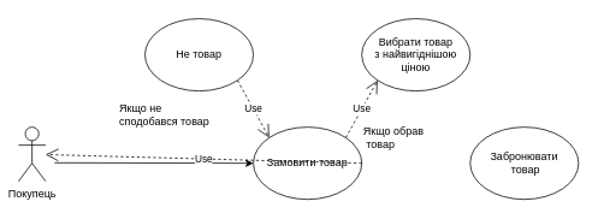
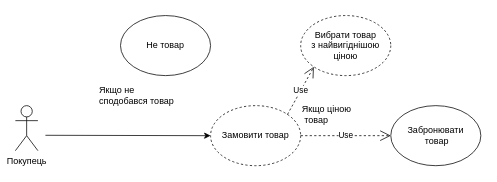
  <mxCell id="0" />
  <mxCell id="1" parent="0" />
  <mxCell id="2" value="Покупець&lt;br&gt;" style="shape=umlActor;verticalLabelPosition=bottom;labelBackgroundColor=#ffffff;verticalAlign=top;html=1;outlineConnect=0;" parent="1" vertex="1"><mxGeometry x="20" y="140" width="30" height="60" as="geometry" /></mxCell>
  <mxCell id="3" value="" style="endArrow=classic;html=1;entryX=0;entryY=0.5;entryDx=0;entryDy=0;" parent="1" target="4" edge="1"><mxGeometry width="50" height="50" relative="1" as="geometry"><mxPoint x="60" y="179.5" as="sourcePoint" /><mxPoint x="160" y="179.5" as="targetPoint" /></mxGeometry></mxCell>
- <mxCell id="4" value="Замовити товар" style="ellipse;whiteSpace=wrap;html=1;" parent="1" vertex="1"><mxGeometry x="280" y="140" width="120" height="80" as="geometry" /></mxCell>
- <mxCell id="5" value="Вибрати товар&lt;br&gt;з найвигіднішою&lt;br&gt;ціною" style="ellipse;whiteSpace=wrap;html=1;" parent="1" vertex="1"><mxGeometry x="400" y="20" width="120" height="80" as="geometry" /></mxCell>
+ <mxCell id="4" value="Замовити товар" style="ellipse;whiteSpace=wrap;html=1;dashed=1;" parent="1" vertex="1"><mxGeometry x="280" y="140" width="120" height="80" as="geometry" /></mxCell>
+ <mxCell id="5" value="Вибрати товар&lt;br&gt;з найвигіднішою&lt;br&gt;ціною" style="ellipse;whiteSpace=wrap;html=1;dashed=1;" parent="1" vertex="1"><mxGeometry x="400" y="20" width="120" height="80" as="geometry" /></mxCell>
  <mxCell id="6" value="Не товар" style="ellipse;whiteSpace=wrap;html=1;" parent="1" vertex="1"><mxGeometry x="160" y="20" width="120" height="80" as="geometry" /></mxCell>
  <mxCell id="7" value="Use" style="endArrow=open;endSize=12;dashed=1;html=1;entryX=0;entryY=1;entryDx=0;entryDy=0;exitX=1;exitY=0;exitDx=0;exitDy=0;" parent="1" source="4" target="5" edge="1"><mxGeometry width="160" relative="1" as="geometry"><mxPoint x="10" y="240" as="sourcePoint" /><mxPoint x="170" y="240" as="targetPoint" /></mxGeometry></mxCell>
- <mxCell id="8" value="Use" style="endArrow=open;endSize=12;dashed=1;html=1;entryX=0;entryY=0;entryDx=0;entryDy=0;exitX=1;exitY=1;exitDx=0;exitDy=0;" parent="1" source="6" target="4" edge="1"><mxGeometry width="160" relative="1" as="geometry"><mxPoint x="10" y="240" as="sourcePoint" /><mxPoint x="170" y="240" as="targetPoint" /></mxGeometry></mxCell>
  <mxCell id="9" value="Забронювати&lt;br&gt;&amp;nbsp;товар" style="ellipse;whiteSpace=wrap;html=1;" parent="1" vertex="1"><mxGeometry x="520" y="140" width="120" height="80" as="geometry" /></mxCell>
- <mxCell id="10" value="Use" style="endArrow=open;endSize=12;dashed=1;html=1;exitX=1;exitY=0.5;exitDx=0;exitDy=0;" parent="1" source="4" target="2" edge="1"><mxGeometry width="160" relative="1" as="geometry"><mxPoint x="392.426" y="161.716" as="sourcePoint" /><mxPoint x="427.574" y="98.284" as="targetPoint" /></mxGeometry></mxCell>
+ <mxCell id="10" value="Use" style="endArrow=open;endSize=12;dashed=1;html=1;entryX=0;entryY=0.5;entryDx=0;entryDy=0;exitX=1;exitY=0.5;exitDx=0;exitDy=0;" parent="1" source="4" target="9" edge="1"><mxGeometry width="160" relative="1" as="geometry"><mxPoint x="392.426" y="161.716" as="sourcePoint" /><mxPoint x="427.574" y="98.284" as="targetPoint" /></mxGeometry></mxCell>
  <mxCell id="11" value="Якщо не &lt;br&gt;сподобався товар" style="text;html=1;resizable=0;points=[];autosize=1;align=left;verticalAlign=top;spacingTop=-4;" parent="1" vertex="1"><mxGeometry x="130" y="110" width="120" height="30" as="geometry" /></mxCell>
- <mxCell id="12" value="Якщо обрав&lt;br&gt;&amp;nbsp;товар" style="text;html=1;resizable=0;points=[];autosize=1;align=left;verticalAlign=top;spacingTop=-4;" parent="1" vertex="1"><mxGeometry x="400" y="135" width="80" height="30" as="geometry" /></mxCell>
+ <mxCell id="12" value="Якщо ціною&lt;br&gt;&amp;nbsp;товар" style="text;html=1;resizable=0;points=[];autosize=1;align=left;verticalAlign=top;spacingTop=-4;" parent="1" vertex="1"><mxGeometry x="400" y="135" width="80" height="30" as="geometry" /></mxCell>
